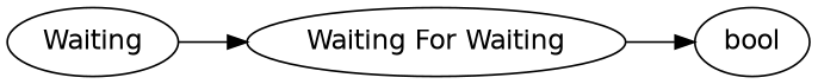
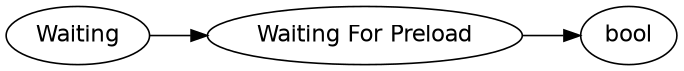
  digraph {
    fontname="DejaVu Sans"
    rankdir=LR
    node [fontname="DejaVu Sans"]
    edge [fontname="DejaVu Sans"]
    n1 [label=bool]
    n2 [label=Waiting]
-   n3 [label="Waiting For Waiting"]
+   n3 [label="Waiting For Preload"]
    subgraph sub_1 {
      rank=max
      n1
    }
    n2 -> n3
    n3 -> n1
  }
